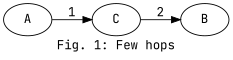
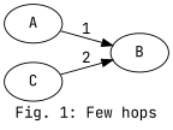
  digraph {
    fontname="JetBrains Mono"
    label="Fig. 1:\ Few\ hops"
    labelloc=b
    rankdir=LR
    node [fontname="JetBrains Mono"]
    edge [fontname="JetBrains Mono"]
    A
    C
    B
-   A -> C [label=1]
+   A -> B [label=1]
    C -> B [label=2]
  }
